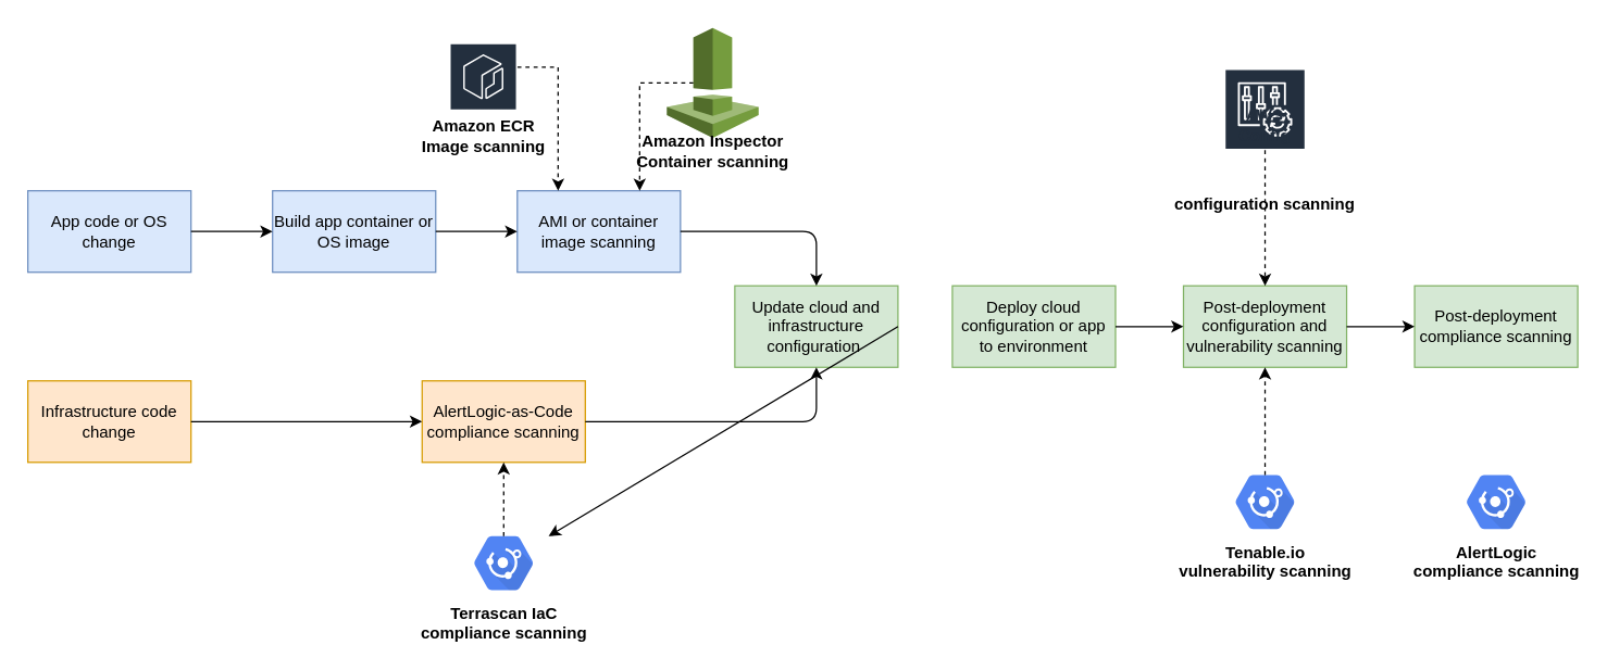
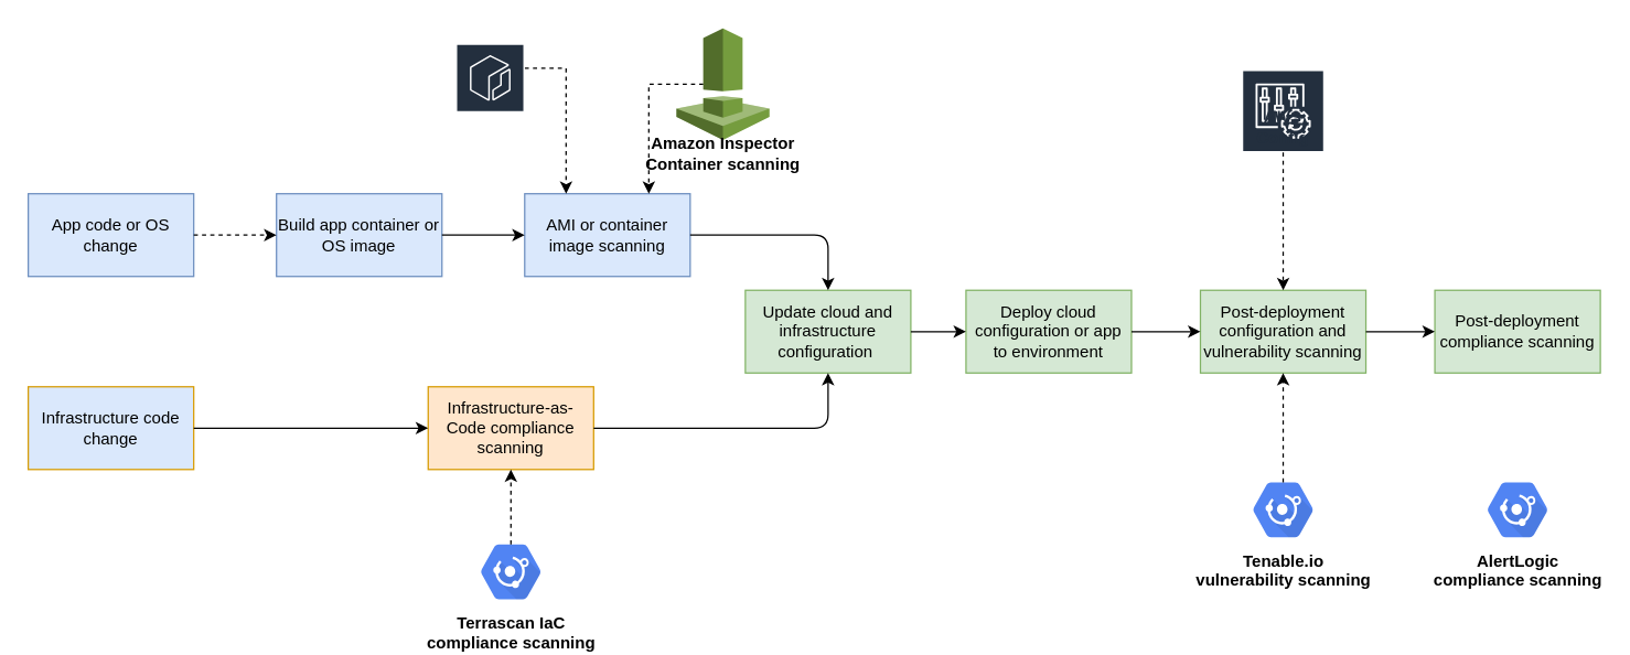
  <mxCell id="0" />
  <mxCell id="1" parent="0" />
- <mxCell id="2" value="Infrastructure code change" style="rounded=0;whiteSpace=wrap;html=1;fillColor=#ffe6cc;strokeColor=#d79b00;" parent="1" vertex="1"><mxGeometry x="20" y="280" width="120" height="60" as="geometry" /></mxCell>
+ <mxCell id="2" value="Infrastructure code change" style="rounded=0;whiteSpace=wrap;html=1;fillColor=#dae8fc;strokeColor=#d79b00;" parent="1" vertex="1"><mxGeometry x="20" y="280" width="120" height="60" as="geometry" /></mxCell>
  <mxCell id="3" value="App code or OS change" style="rounded=0;whiteSpace=wrap;html=1;fillColor=#dae8fc;strokeColor=#6c8ebf;" parent="1" vertex="1"><mxGeometry x="20" y="140" width="120" height="60" as="geometry" /></mxCell>
- <mxCell id="4" value="AlertLogic-as-Code compliance scanning" style="rounded=0;whiteSpace=wrap;html=1;fillColor=#ffe6cc;strokeColor=#d79b00;" parent="1" vertex="1"><mxGeometry x="310" y="280" width="120" height="60" as="geometry" /></mxCell>
+ <mxCell id="4" value="Infrastructure-as-Code compliance scanning" style="rounded=0;whiteSpace=wrap;html=1;fillColor=#ffe6cc;strokeColor=#d79b00;" parent="1" vertex="1"><mxGeometry x="310" y="280" width="120" height="60" as="geometry" /></mxCell>
  <mxCell id="5" value="Update cloud and infrastructure configuration&amp;nbsp;" style="rounded=0;whiteSpace=wrap;html=1;fillColor=#d5e8d4;strokeColor=#82b366;" parent="1" vertex="1"><mxGeometry x="540" y="210" width="120" height="60" as="geometry" /></mxCell>
  <mxCell id="6" value="Build app container or OS image" style="rounded=0;whiteSpace=wrap;html=1;fillColor=#dae8fc;strokeColor=#6c8ebf;" parent="1" vertex="1"><mxGeometry x="200" y="140" width="120" height="60" as="geometry" /></mxCell>
  <mxCell id="7" value="AMI or container image scanning" style="rounded=0;whiteSpace=wrap;html=1;fillColor=#dae8fc;strokeColor=#6c8ebf;" parent="1" vertex="1"><mxGeometry x="380" y="140" width="120" height="60" as="geometry" /></mxCell>
  <mxCell id="8" value="Deploy cloud configuration or app to environment" style="rounded=0;whiteSpace=wrap;html=1;fillColor=#d5e8d4;strokeColor=#82b366;" parent="1" vertex="1"><mxGeometry x="700" y="210" width="120" height="60" as="geometry" /></mxCell>
  <mxCell id="9" value="" style="endArrow=classic;html=1;exitX=1;exitY=0.5;exitDx=0;exitDy=0;entryX=0;entryY=0.5;entryDx=0;entryDy=0;" parent="1" source="2" target="4" edge="1"><mxGeometry width="50" height="50" relative="1" as="geometry"><mxPoint x="190" y="330" as="sourcePoint" /><mxPoint x="240" y="280" as="targetPoint" /></mxGeometry></mxCell>
  <mxCell id="10" value="" style="endArrow=classic;html=1;exitX=1;exitY=0.5;exitDx=0;exitDy=0;edgeStyle=elbowEdgeStyle;entryX=0.5;entryY=1;entryDx=0;entryDy=0;" parent="1" source="4" target="5" edge="1"><mxGeometry width="50" height="50" relative="1" as="geometry"><mxPoint x="150" y="300" as="sourcePoint" /><mxPoint x="610" y="330" as="targetPoint" /><Array as="points"><mxPoint x="600" y="290" /><mxPoint x="560" y="310" /><mxPoint x="530" y="310" /></Array></mxGeometry></mxCell>
  <mxCell id="11" value="" style="endArrow=classic;html=1;exitX=1;exitY=0.5;exitDx=0;exitDy=0;edgeStyle=elbowEdgeStyle;" parent="1" source="7" edge="1"><mxGeometry width="50" height="50" relative="1" as="geometry"><mxPoint x="440" y="300" as="sourcePoint" /><mxPoint x="600" y="210" as="targetPoint" /><Array as="points"><mxPoint x="600" y="300" /><mxPoint x="570" y="320" /><mxPoint x="540" y="320" /></Array></mxGeometry></mxCell>
- <mxCell id="12" value="" style="endArrow=classic;html=1;exitX=1;exitY=0.5;exitDx=0;exitDy=0;entryX=0;entryY=0.5;entryDx=0;entryDy=0;edgeStyle=orthogonalEdgeStyle;" parent="1" source="3" target="6" edge="1"><mxGeometry width="50" height="50" relative="1" as="geometry"><mxPoint x="150" y="300" as="sourcePoint" /><mxPoint x="320" y="300" as="targetPoint" /></mxGeometry></mxCell>
+ <mxCell id="12" value="" style="endArrow=classic;html=1;exitX=1;exitY=0.5;exitDx=0;exitDy=0;entryX=0;entryY=0.5;entryDx=0;entryDy=0;edgeStyle=orthogonalEdgeStyle;dashed=1;" parent="1" source="3" target="6" edge="1"><mxGeometry width="50" height="50" relative="1" as="geometry"><mxPoint x="150" y="300" as="sourcePoint" /><mxPoint x="320" y="300" as="targetPoint" /></mxGeometry></mxCell>
  <mxCell id="13" value="" style="endArrow=classic;html=1;exitX=1;exitY=0.5;exitDx=0;exitDy=0;entryX=0;entryY=0.5;entryDx=0;entryDy=0;" parent="1" source="6" target="7" edge="1"><mxGeometry width="50" height="50" relative="1" as="geometry"><mxPoint x="150" y="300" as="sourcePoint" /><mxPoint x="320" y="300" as="targetPoint" /></mxGeometry></mxCell>
- <mxCell id="14" value="" style="endArrow=classic;html=1;exitX=1;exitY=0.5;exitDx=0;exitDy=0;" parent="1" source="5" target="22" edge="1"><mxGeometry width="50" height="50" relative="1" as="geometry"><mxPoint x="150" y="300" as="sourcePoint" /><mxPoint x="320" y="300" as="targetPoint" /></mxGeometry></mxCell>
+ <mxCell id="14" value="" style="endArrow=classic;html=1;exitX=1;exitY=0.5;exitDx=0;exitDy=0;" parent="1" source="5" target="8" edge="1"><mxGeometry width="50" height="50" relative="1" as="geometry"><mxPoint x="150" y="300" as="sourcePoint" /><mxPoint x="320" y="300" as="targetPoint" /></mxGeometry></mxCell>
  <mxCell id="15" value="Post-deployment configuration and vulnerability scanning" style="rounded=0;whiteSpace=wrap;html=1;fillColor=#d5e8d4;strokeColor=#82b366;" parent="1" vertex="1"><mxGeometry x="870" y="210" width="120" height="60" as="geometry" /></mxCell>
  <mxCell id="16" value="Post-deployment compliance scanning" style="rounded=0;whiteSpace=wrap;html=1;fillColor=#d5e8d4;strokeColor=#82b366;" parent="1" vertex="1"><mxGeometry x="1040" y="210" width="120" height="60" as="geometry" /></mxCell>
  <mxCell id="17" value="" style="endArrow=classic;html=1;exitX=1;exitY=0.5;exitDx=0;exitDy=0;entryX=0;entryY=0.5;entryDx=0;entryDy=0;" parent="1" source="8" target="15" edge="1"><mxGeometry width="50" height="50" relative="1" as="geometry"><mxPoint x="330" y="180" as="sourcePoint" /><mxPoint x="390" y="180" as="targetPoint" /></mxGeometry></mxCell>
  <mxCell id="18" value="" style="endArrow=classic;html=1;exitX=1;exitY=0.5;exitDx=0;exitDy=0;entryX=0;entryY=0.5;entryDx=0;entryDy=0;" parent="1" source="15" target="16" edge="1"><mxGeometry width="50" height="50" relative="1" as="geometry"><mxPoint x="830" y="250" as="sourcePoint" /><mxPoint x="880" y="250" as="targetPoint" /></mxGeometry></mxCell>
  <mxCell id="19" style="edgeStyle=orthogonalEdgeStyle;rounded=0;orthogonalLoop=1;jettySize=auto;html=1;entryX=0.25;entryY=0;entryDx=0;entryDy=0;dashed=1;" edge="1" parent="1" target="7"><mxGeometry relative="1" as="geometry"><mxPoint x="350" y="59" as="targetPoint" /><mxPoint x="380" y="49" as="sourcePoint" /><Array as="points"><mxPoint x="410" y="49" /></Array></mxGeometry></mxCell>
  <mxCell id="20" style="edgeStyle=orthogonalEdgeStyle;rounded=0;orthogonalLoop=1;jettySize=auto;html=1;exitX=0.29;exitY=0.5;exitDx=0;exitDy=0;exitPerimeter=0;entryX=0.75;entryY=0;entryDx=0;entryDy=0;dashed=1;" edge="1" parent="1" source="21" target="7"><mxGeometry relative="1" as="geometry"><mxPoint x="420" y="150" as="targetPoint" /><mxPoint x="503" y="69.14" as="sourcePoint" /><Array as="points"><mxPoint x="470" y="61" /></Array></mxGeometry></mxCell>
  <mxCell id="21" value="" style="outlineConnect=0;dashed=0;verticalLabelPosition=bottom;verticalAlign=top;align=center;html=1;shape=mxgraph.aws3.inspector;fillColor=#759C3E;gradientColor=none;" vertex="1" parent="1"><mxGeometry x="490" y="20" width="67.5" height="81" as="geometry" /></mxCell>
  <mxCell id="22" value="&lt;font color=&quot;#000000&quot;&gt;&lt;span style=&quot;font-size: 12px&quot;&gt;Terrascan IaC&lt;/span&gt;&lt;br&gt;&lt;span style=&quot;font-size: 12px&quot;&gt;compliance scanning&lt;/span&gt;&lt;/font&gt;" style="html=1;fillColor=#5184F3;strokeColor=none;verticalAlign=top;labelPosition=center;verticalLabelPosition=bottom;align=center;spacingTop=-6;fontSize=11;fontStyle=1;fontColor=#999999;shape=mxgraph.gcp2.hexIcon;prIcon=cloud_security_scanner" vertex="1" parent="1"><mxGeometry x="337" y="385" width="66" height="58.5" as="geometry" /></mxCell>
  <mxCell id="23" style="edgeStyle=orthogonalEdgeStyle;rounded=0;orthogonalLoop=1;jettySize=auto;html=1;entryX=0.5;entryY=1;entryDx=0;entryDy=0;dashed=1;exitX=0.5;exitY=0.16;exitDx=0;exitDy=0;exitPerimeter=0;" edge="1" parent="1" source="22" target="4"><mxGeometry relative="1" as="geometry"><Array as="points"><mxPoint x="370" y="380" /><mxPoint x="370" y="380" /></Array></mxGeometry></mxCell>
  <mxCell id="24" value="&lt;span style=&quot;font-weight: 700&quot;&gt;Amazon Inspector&lt;/span&gt;&lt;br style=&quot;font-weight: 700&quot;&gt;&lt;span style=&quot;font-weight: 700&quot;&gt;Container scanning&lt;/span&gt;" style="text;html=1;strokeColor=none;fillColor=none;align=center;verticalAlign=middle;whiteSpace=wrap;rounded=0;" vertex="1" parent="1"><mxGeometry x="463.75" y="101" width="120" height="20" as="geometry" /></mxCell>
  <mxCell id="25" value="" style="outlineConnect=0;fontColor=#232F3E;gradientColor=none;strokeColor=#ffffff;fillColor=#232F3E;dashed=0;verticalLabelPosition=middle;verticalAlign=bottom;align=center;html=1;whiteSpace=wrap;fontSize=10;fontStyle=1;spacing=3;shape=mxgraph.aws4.productIcon;prIcon=mxgraph.aws4.ecr;" vertex="1" parent="1"><mxGeometry x="330" y="31" width="50" height="59" as="geometry" /></mxCell>
- <mxCell id="26" value="&lt;span style=&quot;font-weight: 700&quot;&gt;Amazon ECR&lt;/span&gt;&lt;br style=&quot;font-weight: 700&quot;&gt;&lt;span style=&quot;font-weight: 700&quot;&gt;Image scanning&lt;/span&gt;" style="text;html=1;strokeColor=none;fillColor=none;align=center;verticalAlign=middle;whiteSpace=wrap;rounded=0;" vertex="1" parent="1"><mxGeometry x="302.5" y="90" width="105" height="20" as="geometry" /></mxCell>
  <mxCell id="27" value="&lt;font color=&quot;#000000&quot;&gt;&lt;span style=&quot;font-size: 12px&quot;&gt;AlertLogic&lt;/span&gt;&lt;br&gt;&lt;span style=&quot;font-size: 12px&quot;&gt;compliance scanning&lt;/span&gt;&lt;/font&gt;" style="html=1;fillColor=#5184F3;strokeColor=none;verticalAlign=top;labelPosition=center;verticalLabelPosition=bottom;align=center;spacingTop=-6;fontSize=11;fontStyle=1;fontColor=#999999;shape=mxgraph.gcp2.hexIcon;prIcon=cloud_security_scanner" vertex="1" parent="1"><mxGeometry x="1067" y="340" width="66" height="58.5" as="geometry" /></mxCell>
  <mxCell id="28" value="&lt;font color=&quot;#000000&quot;&gt;&lt;span style=&quot;font-size: 12px&quot;&gt;Tenable.io&lt;/span&gt;&lt;br&gt;&lt;span style=&quot;font-size: 12px&quot;&gt;vulnerability scanning&lt;/span&gt;&lt;/font&gt;" style="html=1;fillColor=#5184F3;strokeColor=none;verticalAlign=top;labelPosition=center;verticalLabelPosition=bottom;align=center;spacingTop=-6;fontSize=11;fontStyle=1;fontColor=#999999;shape=mxgraph.gcp2.hexIcon;prIcon=cloud_security_scanner" vertex="1" parent="1"><mxGeometry x="897" y="340" width="66" height="58.5" as="geometry" /></mxCell>
  <mxCell id="29" style="edgeStyle=orthogonalEdgeStyle;rounded=0;orthogonalLoop=1;jettySize=auto;html=1;dashed=1;exitX=0.5;exitY=0.16;exitDx=0;exitDy=0;exitPerimeter=0;entryX=0.5;entryY=1;entryDx=0;entryDy=0;" edge="1" parent="1" source="28" target="15"><mxGeometry relative="1" as="geometry"><mxPoint x="1110" y="359.36" as="sourcePoint" /><mxPoint x="1110" y="280" as="targetPoint" /><Array as="points" /></mxGeometry></mxCell>
  <mxCell id="30" value="&lt;font style=&quot;font-size: 12px&quot;&gt;AWS Config&lt;/font&gt;" style="outlineConnect=0;fontColor=#232F3E;gradientColor=none;strokeColor=#ffffff;fillColor=#232F3E;dashed=0;verticalLabelPosition=middle;verticalAlign=bottom;align=center;html=1;whiteSpace=wrap;fontSize=10;fontStyle=1;spacing=3;shape=mxgraph.aws4.productIcon;prIcon=mxgraph.aws4.config;" vertex="1" parent="1"><mxGeometry x="900" y="50" width="60" height="60" as="geometry" /></mxCell>
- <mxCell id="31" value="&lt;span style=&quot;font-weight: 700&quot;&gt;configuration scanning&lt;/span&gt;" style="text;html=1;strokeColor=none;fillColor=none;align=center;verticalAlign=middle;whiteSpace=wrap;rounded=0;" vertex="1" parent="1"><mxGeometry x="860" y="140" width="140" height="20" as="geometry" /></mxCell>
  <mxCell id="32" style="edgeStyle=orthogonalEdgeStyle;rounded=0;orthogonalLoop=1;jettySize=auto;html=1;dashed=1;entryX=0.5;entryY=0;entryDx=0;entryDy=0;" edge="1" parent="1" source="30" target="15"><mxGeometry relative="1" as="geometry" /></mxCell>
